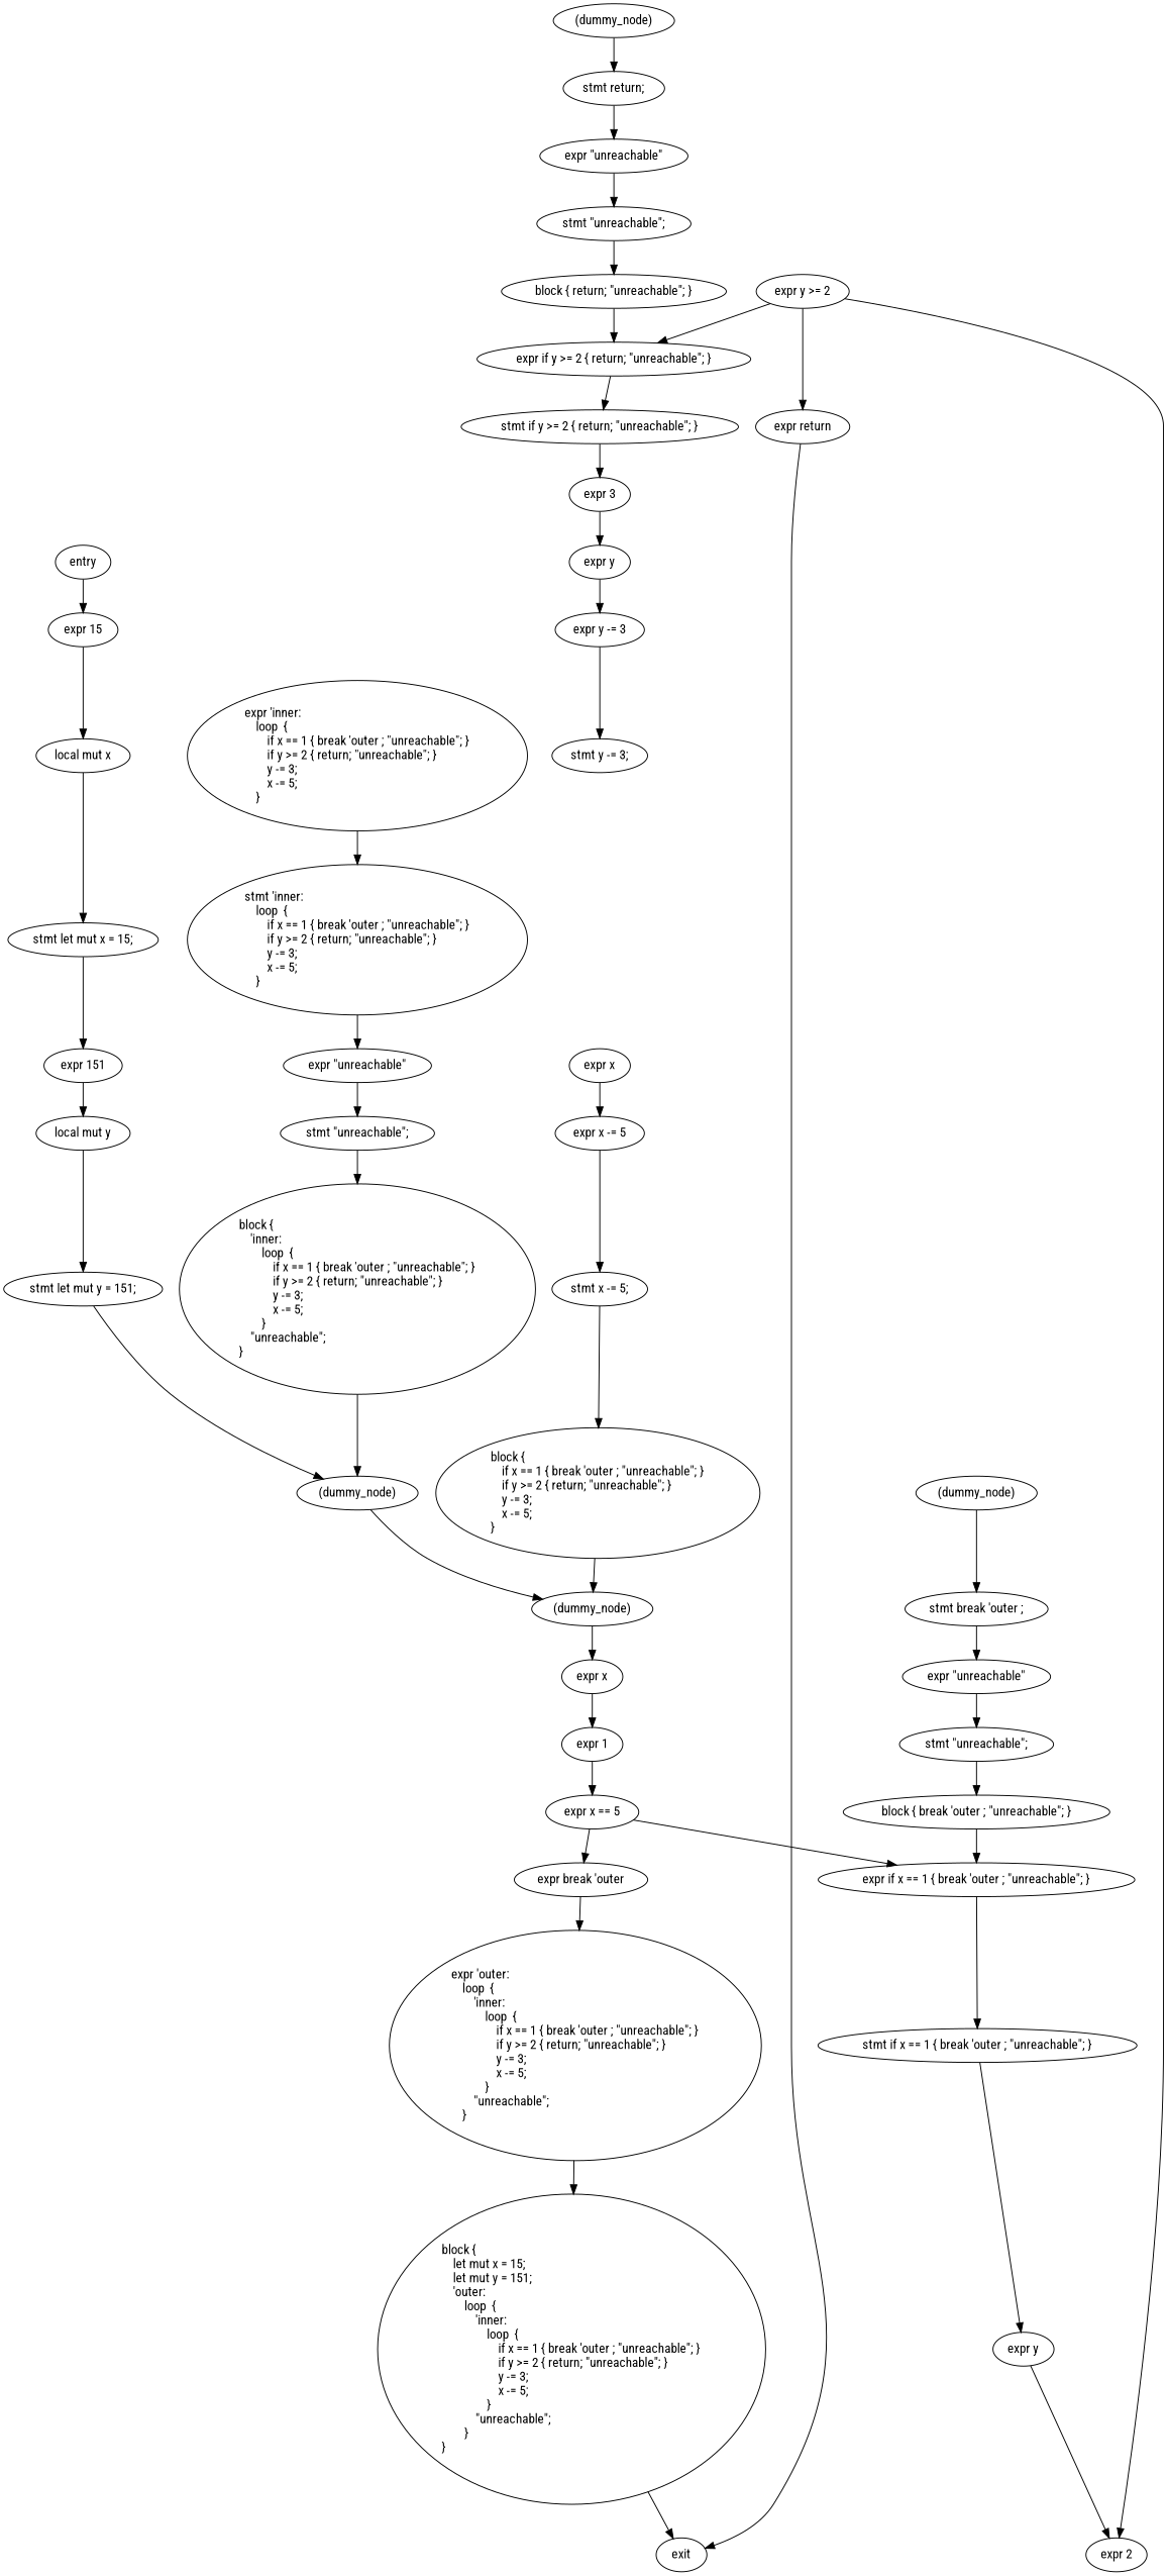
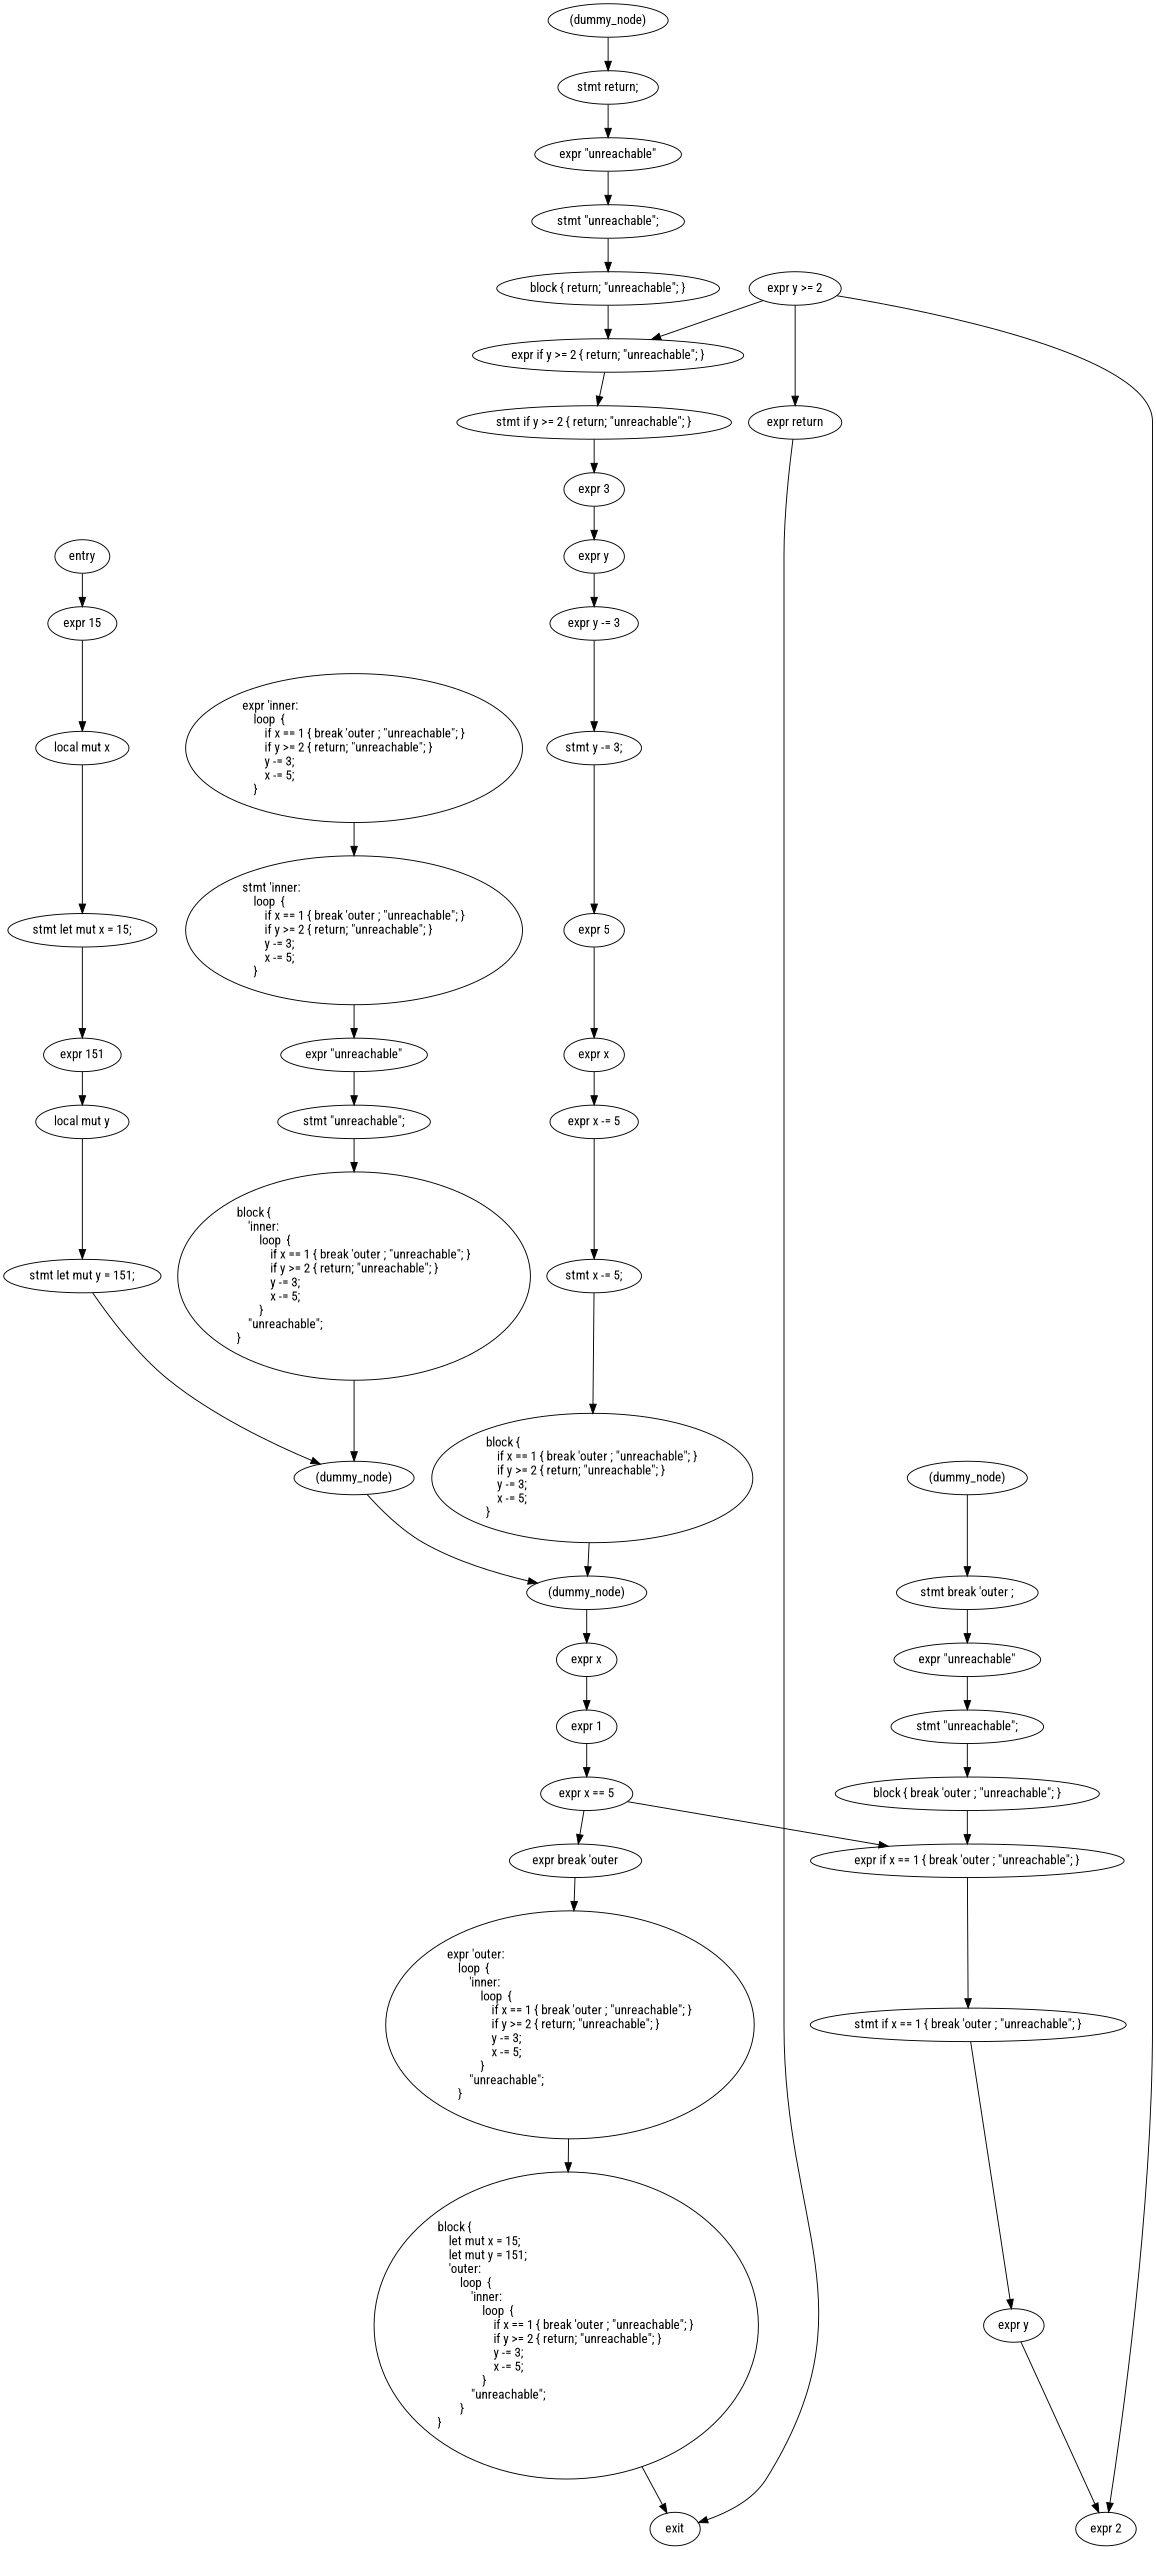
  digraph {
    fontname="Roboto Condensed"
    node [fontname="Roboto Condensed"]
    edge [fontname="Roboto Condensed"]
    n1 [label=entry]
    n2 [label="expr 15"]
    n3 [label="local mut x"]
    n4 [label=exit]
    n5 [label="stmt let mut x = 15;"]
    n6 [label="expr 151"]
    n7 [label="local mut y"]
    n8 [label="stmt let mut y = 151;"]
    n9 [label="(dummy_node)"]
    n10 [label="(dummy_node)"]
    n11 [label="expr x"]
    n12 [label="expr \'outer:\l    loop  {\l        \'inner:\l            loop  {\l                if x == 1 { break \'outer ; \"unreachable\"; }\l                if y >= 2 { return; \"unreachable\"; }\l                y -= 3;\l                x -= 5;\l            }\l        \"unreachable\";\l    }\l"]
    n13 [label="block {\l    let mut x = 15;\l    let mut y = 151;\l    \'outer:\l        loop  {\l            \'inner:\l                loop  {\l                    if x == 1 { break \'outer ; \"unreachable\"; }\l                    if y >= 2 { return; \"unreachable\"; }\l                    y -= 3;\l                    x -= 5;\l                }\l            \"unreachable\";\l        }\l}\l"]
    n14 [label="expr 1"]
    n15 [label="expr \'inner:\l    loop  {\l        if x == 1 { break \'outer ; \"unreachable\"; }\l        if y >= 2 { return; \"unreachable\"; }\l        y -= 3;\l        x -= 5;\l    }\l"]
    n16 [label="stmt \'inner:\l    loop  {\l        if x == 1 { break \'outer ; \"unreachable\"; }\l        if y >= 2 { return; \"unreachable\"; }\l        y -= 3;\l        x -= 5;\l    }\l"]
    n17 [label="expr \"unreachable\""]
    n18 [label="expr x == 5"]
    n19 [label="expr break \'outer"]
    n20 [label="expr if x == 1 { break \'outer ; \"unreachable\"; }"]
    n21 [label="stmt if x == 1 { break \'outer ; \"unreachable\"; }"]
    n22 [label="(dummy_node)"]
    n23 [label="stmt break \'outer ;"]
    n24 [label="expr \"unreachable\""]
    n25 [label="stmt \"unreachable\";"]
    n26 [label="block { break \'outer ; \"unreachable\"; }"]
    n27 [label="expr y"]
    n28 [label="expr 2"]
    n29 [label="expr y >= 2"]
    n30 [label="expr return"]
    n31 [label="expr if y >= 2 { return; \"unreachable\"; }"]
    n32 [label="stmt if y >= 2 { return; \"unreachable\"; }"]
    n33 [label="(dummy_node)"]
    n34 [label="stmt return;"]
    n35 [label="expr \"unreachable\""]
    n36 [label="stmt \"unreachable\";"]
    n37 [label="block { return; \"unreachable\"; }"]
    n38 [label="expr 3"]
    n39 [label="expr y"]
    n40 [label="expr y -= 3"]
    n41 [label="stmt y -= 3;"]
+   n42 [label="expr 5"]
    n43 [label="expr x"]
    n44 [label="expr x -= 5"]
    n45 [label="stmt x -= 5;"]
    n46 [label="block {\l    if x == 1 { break \'outer ; \"unreachable\"; }\l    if y >= 2 { return; \"unreachable\"; }\l    y -= 3;\l    x -= 5;\l}\l"]
    n47 [label="stmt \"unreachable\";"]
    n48 [label="block {\l    \'inner:\l        loop  {\l            if x == 1 { break \'outer ; \"unreachable\"; }\l            if y >= 2 { return; \"unreachable\"; }\l            y -= 3;\l            x -= 5;\l        }\l    \"unreachable\";\l}\l"]
    n1 -> n2
    n2 -> n3
    n3 -> n5
    n5 -> n6
    n6 -> n7
    n7 -> n8
    n8 -> n9
    n9 -> n10
    n10 -> n11
    n11 -> n14
    n12 -> n13
    n13 -> n4
    n14 -> n18
    n15 -> n16
    n16 -> n17
    n17 -> n47
    n18 -> n19
    n18 -> n20
    n19 -> n12
    n20 -> n21
    n21 -> n27
    n22 -> n23
    n23 -> n24
    n24 -> n25
    n25 -> n26
    n26 -> n20
    n27 -> n28
    n29 -> n28
    n29 -> n30
    n29 -> n31
    n30 -> n4
    n31 -> n32
    n32 -> n38
    n33 -> n34
    n34 -> n35
    n35 -> n36
    n36 -> n37
    n37 -> n31
    n38 -> n39
    n39 -> n40
    n40 -> n41
+   n41 -> n42
+   n42 -> n43
    n43 -> n44
    n44 -> n45
    n45 -> n46
    n46 -> n10
    n47 -> n48
    n48 -> n9
  }
